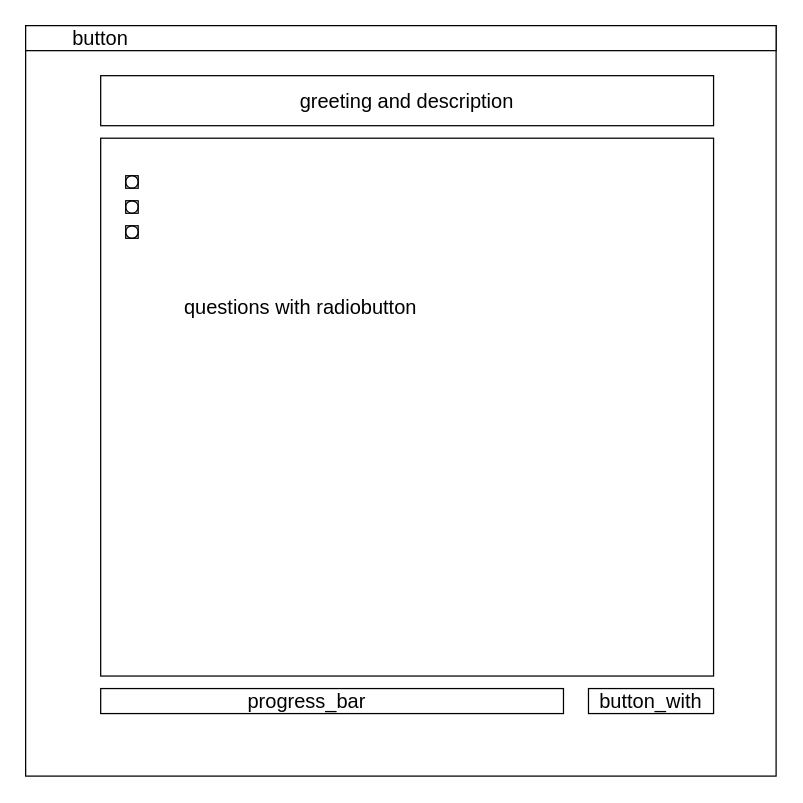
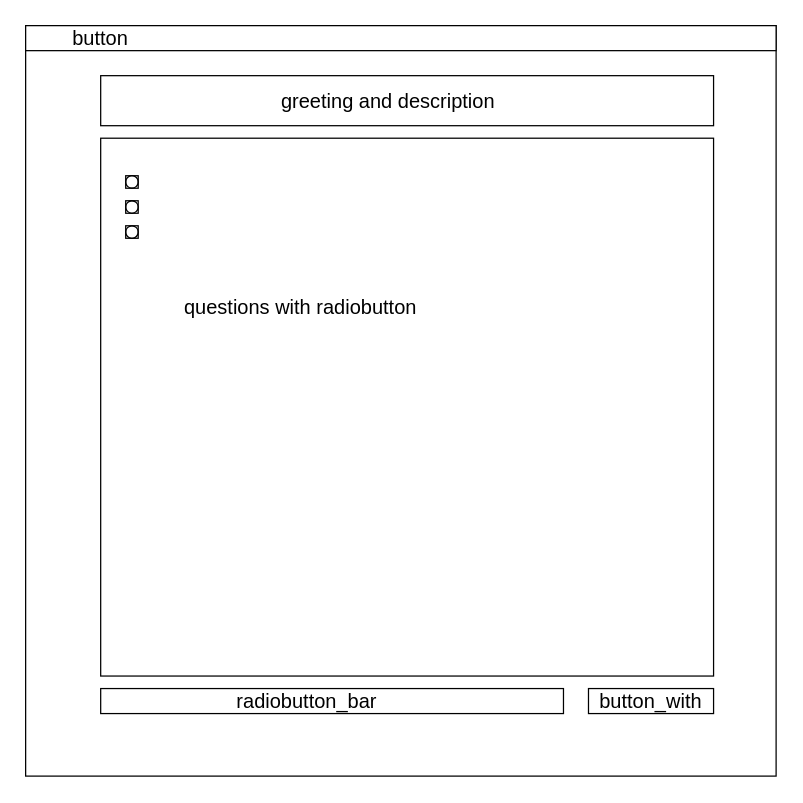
  <mxCell id="0" />
  <mxCell id="1" parent="0" />
  <mxCell id="2" value="" style="group" vertex="1" connectable="0" parent="1"><mxGeometry x="20" y="20" width="600" height="600" as="geometry" /></mxCell>
  <mxCell id="3" value="" style="whiteSpace=wrap;html=1;" vertex="1" parent="2"><mxGeometry width="600" height="600" as="geometry" /></mxCell>
  <mxCell id="4" value="" style="whiteSpace=wrap;html=1;" vertex="1" parent="2"><mxGeometry width="600" height="20" as="geometry" /></mxCell>
  <mxCell id="5" value="button" style="text;strokeColor=none;align=center;fillColor=none;html=1;verticalAlign=middle;whiteSpace=wrap;rounded=0;fontSize=16;" vertex="1" parent="2"><mxGeometry width="120" height="20" as="geometry" /></mxCell>
  <mxCell id="6" value="" style="group" vertex="1" connectable="0" parent="2"><mxGeometry x="60" y="40" width="490" height="510" as="geometry" /></mxCell>
  <mxCell id="7" value="" style="whiteSpace=wrap;html=1;" vertex="1" parent="6"><mxGeometry width="490" height="40" as="geometry" /></mxCell>
  <mxCell id="8" value="" style="whiteSpace=wrap;html=1;" vertex="1" parent="6"><mxGeometry y="50" width="490" height="430" as="geometry" /></mxCell>
  <mxCell id="9" value="" style="whiteSpace=wrap;html=1;" vertex="1" parent="6"><mxGeometry x="390" y="490" width="100" height="20" as="geometry" /></mxCell>
  <mxCell id="10" value="" style="whiteSpace=wrap;html=1;" vertex="1" parent="6"><mxGeometry y="490" width="370" height="20" as="geometry" /></mxCell>
  <mxCell id="11" value="button_with" style="text;strokeColor=none;align=center;fillColor=none;html=1;verticalAlign=middle;whiteSpace=wrap;rounded=0;fontSize=16;" vertex="1" parent="6"><mxGeometry x="395" y="490" width="90" height="20" as="geometry" /></mxCell>
- <mxCell id="12" value="progress_bar" style="text;strokeColor=none;align=center;fillColor=none;html=1;verticalAlign=middle;whiteSpace=wrap;rounded=0;fontSize=16;" vertex="1" parent="6"><mxGeometry x="50" y="490" width="230" height="20" as="geometry" /></mxCell>
+ <mxCell id="12" value="radiobutton_bar" style="text;strokeColor=none;align=center;fillColor=none;html=1;verticalAlign=middle;whiteSpace=wrap;rounded=0;fontSize=16;" vertex="1" parent="6"><mxGeometry x="50" y="490" width="230" height="20" as="geometry" /></mxCell>
  <mxCell id="13" value="" style="shape=stencil(tZThDoIgEICfhr8NYT1Ao3oP0jOZBAwo6+1D0S1NXWu4Oba70+8+kRNR5ipuABFcIXpEhGQYhzXEzSTmzkDuY/LBreAXCbHivNU1NKLwPUOoCqzwbZWeED6Ee9qLslwrFSBCKzeqfNQDjAsVnsXPCOvbv0aRCfwbeLC9ZMwicv4du9tvA8428h1jB/vkvunAY+Nsqw+XDJz9j6UsZJYON2UXntdXq++qmJWx7Vytn/fpME6HdVZooS1lpbaw4lMKKeNMr+wgSCmMg8TeA32xffdiX/5dNv7IusQb);whiteSpace=wrap;html=1;" vertex="1" parent="6"><mxGeometry x="20" y="80" width="10" height="10" as="geometry" /></mxCell>
  <mxCell id="14" value="" style="shape=stencil(tZThDoIgEICfhr8NYT1Ao3oP0jOZBAwo6+1D0S1NXWu4Oba70+8+kRNR5ipuABFcIXpEhGQYhzXEzSTmzkDuY/LBreAXCbHivNU1NKLwPUOoCqzwbZWeED6Ee9qLslwrFSBCKzeqfNQDjAsVnsXPCOvbv0aRCfwbeLC9ZMwicv4du9tvA8428h1jB/vkvunAY+Nsqw+XDJz9j6UsZJYON2UXntdXq++qmJWx7Vytn/fpME6HdVZooS1lpbaw4lMKKeNMr+wgSCmMg8TeA32xffdiX/5dNv7IusQb);whiteSpace=wrap;html=1;" vertex="1" parent="6"><mxGeometry x="20" y="100" width="10" height="10" as="geometry" /></mxCell>
  <mxCell id="15" value="" style="shape=stencil(tZThDoIgEICfhr8NYT1Ao3oP0jOZBAwo6+1D0S1NXWu4Oba70+8+kRNR5ipuABFcIXpEhGQYhzXEzSTmzkDuY/LBreAXCbHivNU1NKLwPUOoCqzwbZWeED6Ee9qLslwrFSBCKzeqfNQDjAsVnsXPCOvbv0aRCfwbeLC9ZMwicv4du9tvA8428h1jB/vkvunAY+Nsqw+XDJz9j6UsZJYON2UXntdXq++qmJWx7Vytn/fpME6HdVZooS1lpbaw4lMKKeNMr+wgSCmMg8TeA32xffdiX/5dNv7IusQb);whiteSpace=wrap;html=1;" vertex="1" parent="6"><mxGeometry x="20" y="120" width="10" height="10" as="geometry" /></mxCell>
  <mxCell id="16" value="questions with radiobutton" style="text;strokeColor=none;align=center;fillColor=none;html=1;verticalAlign=middle;whiteSpace=wrap;rounded=0;fontSize=16;" vertex="1" parent="6"><mxGeometry x="50" y="175" width="220" height="20" as="geometry" /></mxCell>
- <mxCell id="17" value="greeting and description" style="text;strokeColor=none;align=center;fillColor=none;html=1;verticalAlign=middle;whiteSpace=wrap;rounded=0;fontSize=16;" vertex="1" parent="6"><mxGeometry x="80" y="10" width="330" height="20" as="geometry" /></mxCell>
+ <mxCell id="17" value="greeting and description" style="text;strokeColor=none;align=center;fillColor=none;html=1;verticalAlign=middle;whiteSpace=wrap;rounded=0;fontSize=16;" vertex="1" parent="6"><mxGeometry x="65" y="10" width="330" height="20" as="geometry" /></mxCell>
